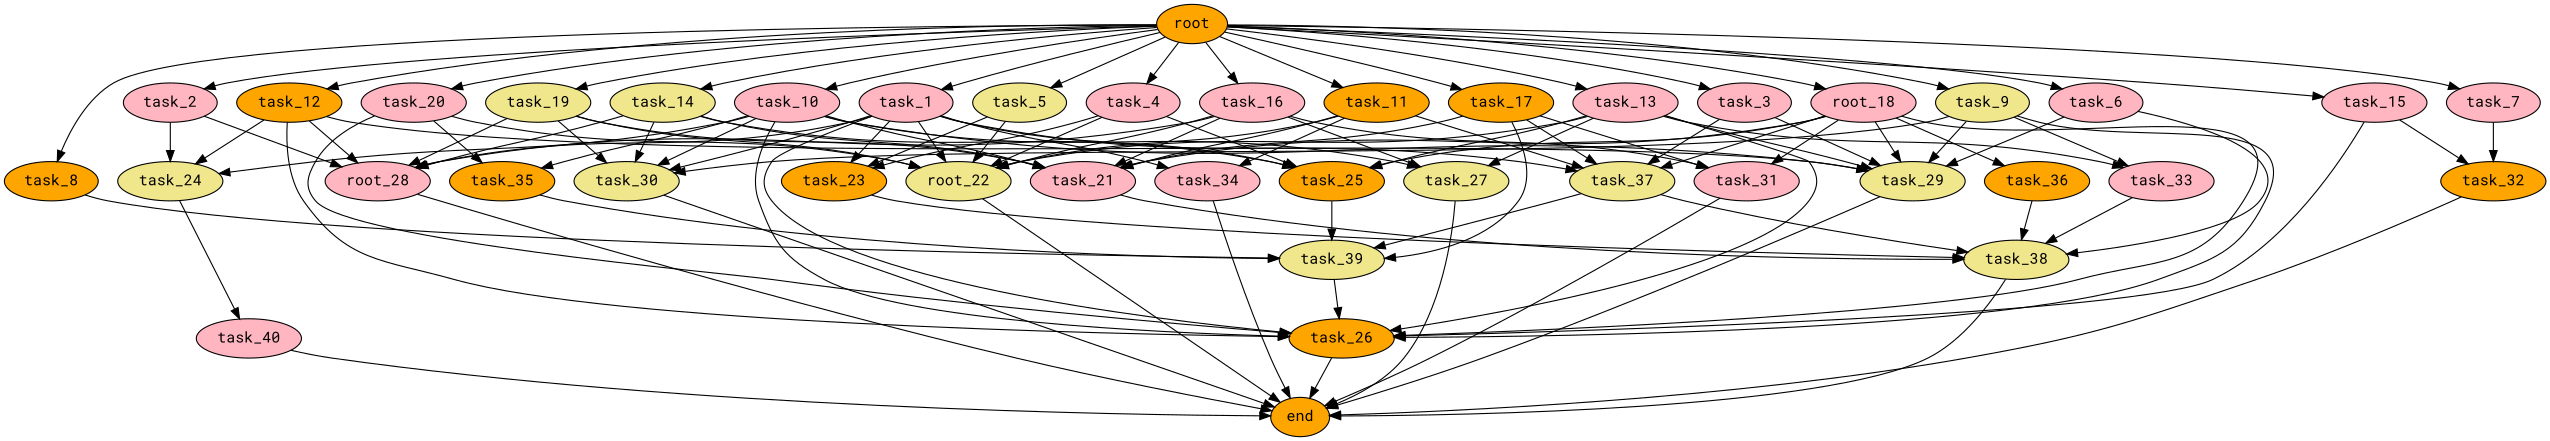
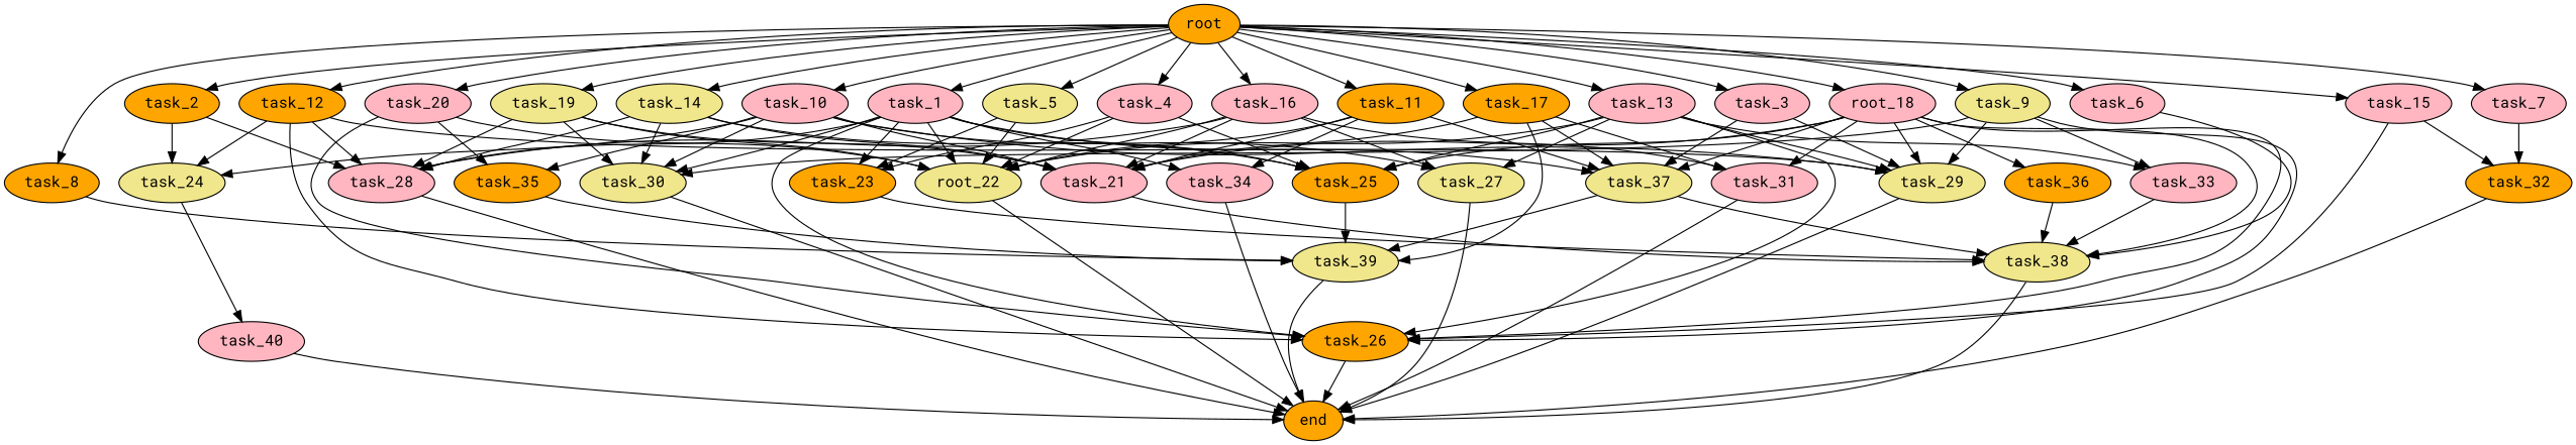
  digraph {
    fontname="Roboto Mono"
    node [fillcolor=lightpink fontname="Roboto Mono" style=filled]
    edge [fontname="Roboto Mono"]
    root [fillcolor=orange]
    task_1
-   task_2
+   task_2 [fillcolor=orange]
    task_3
    task_4
    task_5 [fillcolor=khaki]
    task_6
    task_7
    task_8 [fillcolor=orange]
    task_9 [fillcolor=khaki]
    task_10
    task_11 [fillcolor=orange]
    task_12 [fillcolor=orange]
    task_13
    task_14 [fillcolor=khaki]
    task_15
    task_16
    task_17 [fillcolor=orange]
    n19 [label=root_18]
    task_19 [fillcolor=khaki]
    task_20
    n22 [fillcolor=khaki label=root_22]
    task_23 [fillcolor=orange]
    task_25 [fillcolor=orange]
    task_26 [fillcolor=orange]
-   task_28 [label=root_28]
+   task_28
    task_30 [fillcolor=khaki]
    task_34
    task_37 [fillcolor=khaki]
    task_24 [fillcolor=khaki]
    task_29 [fillcolor=khaki]
    task_38 [fillcolor=khaki]
    task_32 [fillcolor=orange]
    task_39 [fillcolor=khaki]
    task_33
    task_21
    task_27 [fillcolor=khaki]
    task_35 [fillcolor=orange]
    task_31
    task_36 [fillcolor=orange]
    end [fillcolor=orange]
    task_40
    root -> task_1
    root -> task_2
    root -> task_3
    root -> task_4
    root -> task_5
    root -> task_6
    root -> task_7
    root -> task_8
    root -> task_9
    root -> task_10
    root -> task_11
    root -> task_12
    root -> task_13
    root -> task_14
    root -> task_15
    root -> task_16
    root -> task_17
    root -> n19
    root -> task_19
    root -> task_20
    task_1 -> n22
    task_1 -> task_23
    task_1 -> task_25
    task_1 -> task_26
    task_1 -> task_28
    task_1 -> task_30
    task_1 -> task_34
    task_1 -> task_37
    task_2 -> task_28
    task_2 -> task_24
    task_3 -> task_37
    task_3 -> task_29
    task_4 -> n22
    task_4 -> task_23
    task_4 -> task_25
    task_5 -> n22
    task_5 -> task_23
-   task_6 -> task_29
    task_6 -> task_38
    task_7 -> task_32
    task_8 -> task_39
    task_9 -> task_26
    task_9 -> task_30
    task_9 -> task_29
    task_9 -> task_33
-   task_10 -> task_26
    task_10 -> task_30
    task_10 -> task_24
    task_10 -> task_29
    task_10 -> task_21
    task_10 -> task_27
    task_10 -> task_35
    task_11 -> n22
    task_11 -> task_34
    task_11 -> task_37
    task_11 -> task_21
    task_12 -> task_26
    task_12 -> task_28
    task_12 -> task_24
    task_12 -> task_29
    task_13 -> n22
    task_13 -> task_25
    task_13 -> task_26
    task_13 -> task_29
    task_13 -> task_33
    task_13 -> task_27
    task_14 -> task_25
    task_14 -> task_28
    task_14 -> task_30
    task_14 -> task_21
    task_15 -> task_26
    task_15 -> task_32
    task_16 -> n22
    task_16 -> task_28
    task_16 -> task_21
    task_16 -> task_27
    task_16 -> task_31
    task_17 -> task_37
    task_17 -> task_39
    task_17 -> task_21
    task_17 -> task_31
    n19 -> task_25
    n19 -> task_26
    n19 -> task_37
    n19 -> task_29
+   n19 -> task_38
    n19 -> task_21
    n19 -> task_31
    n19 -> task_36
    task_19 -> n22
    task_19 -> task_28
    task_19 -> task_30
    task_19 -> task_21
    task_20 -> n22
    task_20 -> task_26
    task_20 -> task_35
    n22 -> end
    task_23 -> task_38
    task_25 -> task_39
    task_26 -> end
    task_28 -> end
    task_30 -> end
    task_34 -> end
    task_37 -> task_38
    task_37 -> task_39
    task_24 -> task_40
    task_29 -> end
    task_38 -> end
    task_32 -> end
-   task_39 -> task_26
+   task_39 -> end
    task_33 -> task_38
    task_21 -> task_38
    task_27 -> end
    task_35 -> task_39
    task_31 -> end
    task_36 -> task_38
    task_40 -> end
  }
